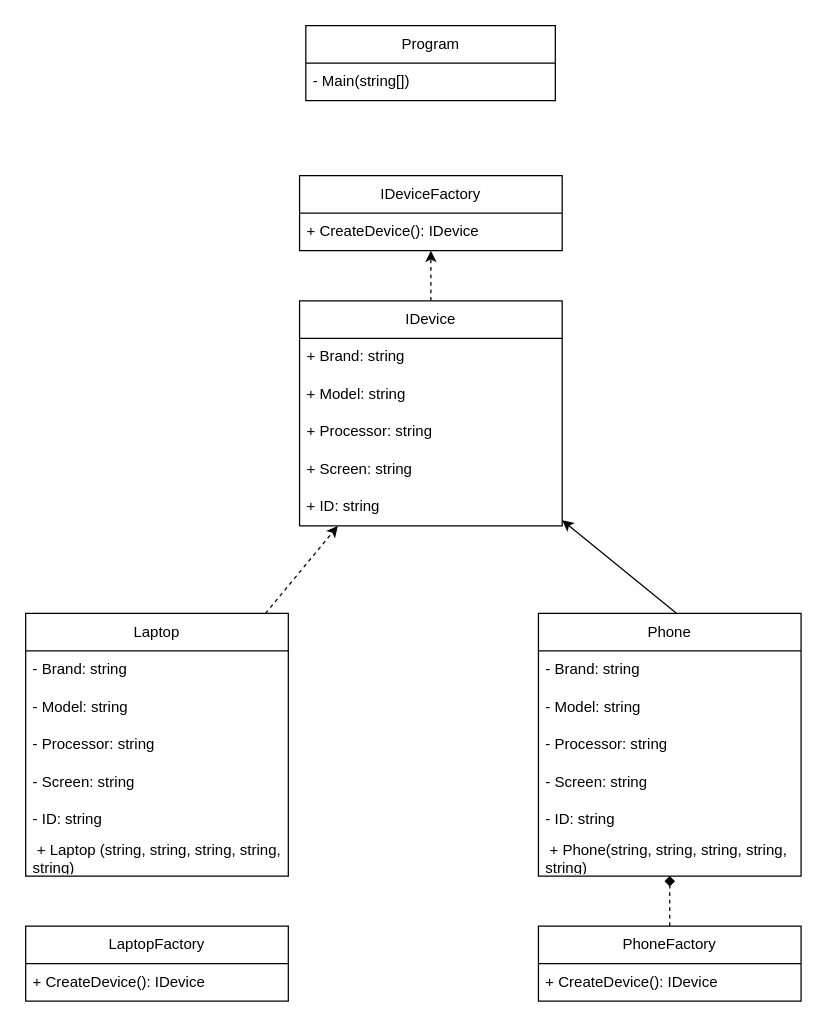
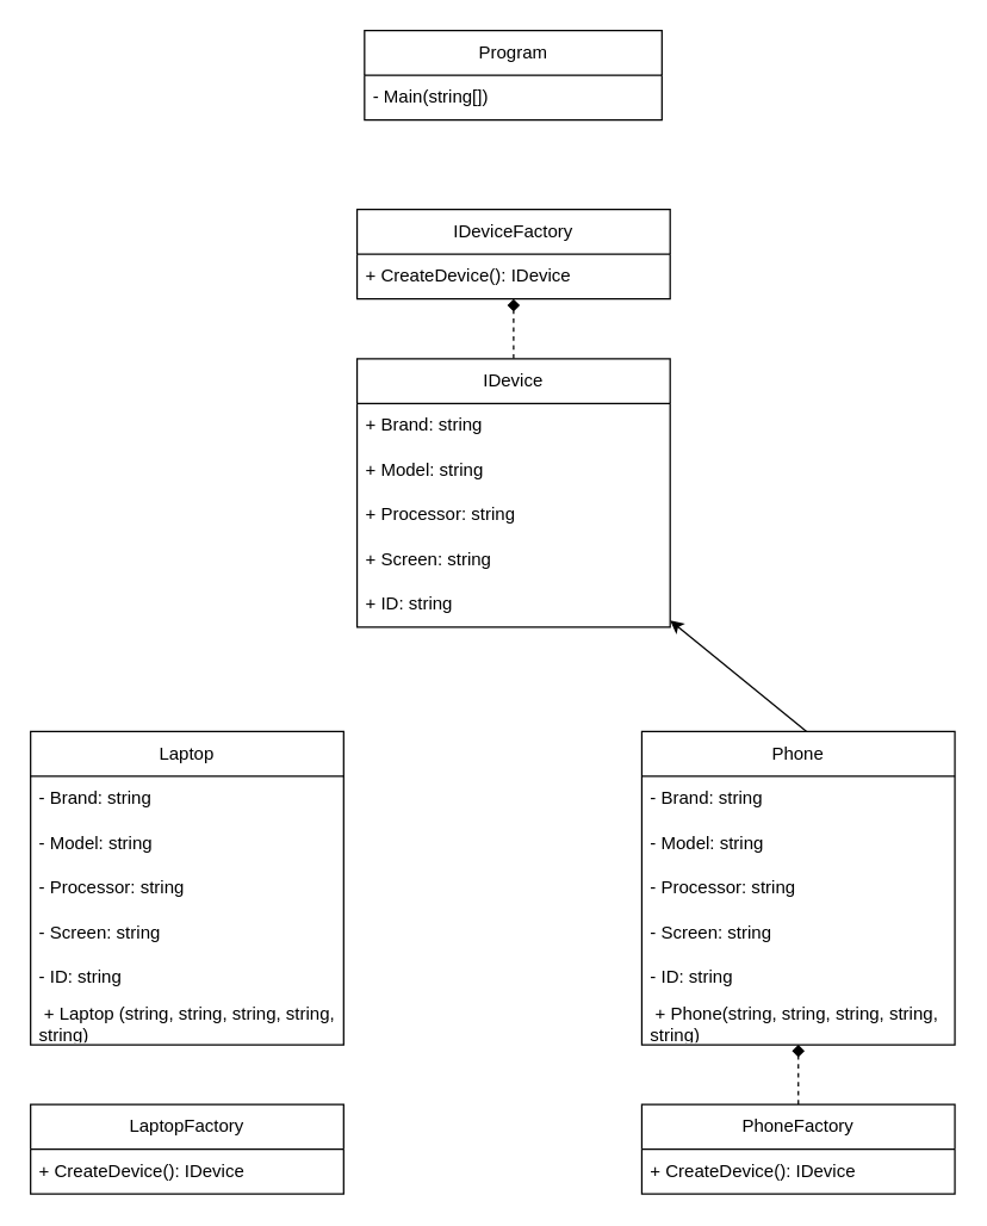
  <mxCell id="0" />
  <mxCell id="1" parent="0" />
  <mxCell id="2" value="" style="endArrow=classic;html=1;rounded=0;dashed=0;exitX=0.543;exitY=0.014;exitDx=0;exitDy=0;exitPerimeter=0;" parent="1" source="14" target="8" edge="1"><mxGeometry width="50" height="50" relative="1" as="geometry"><mxPoint x="620" y="40" as="sourcePoint" /><mxPoint x="540" y="50" as="targetPoint" /></mxGeometry></mxCell>
  <mxCell id="3" value="Program" style="swimlane;fontStyle=0;childLayout=stackLayout;horizontal=1;startSize=30;horizontalStack=0;resizeParent=1;resizeParentMax=0;resizeLast=0;collapsible=1;marginBottom=0;whiteSpace=wrap;html=1;" parent="1" vertex="1"><mxGeometry x="244" y="20" width="199.5" height="60" as="geometry" /></mxCell>
  <mxCell id="4" value="- Main(string[])&amp;nbsp;   " style="text;strokeColor=none;fillColor=none;align=left;verticalAlign=middle;spacingLeft=4;spacingRight=4;overflow=hidden;points=[[0,0.5],[1,0.5]];portConstraint=eastwest;rotatable=0;whiteSpace=wrap;html=1;" parent="3" vertex="1"><mxGeometry y="30" width="199.5" height="30" as="geometry" /></mxCell>
  <mxCell id="5" value="IDeviceFactory" style="swimlane;fontStyle=0;childLayout=stackLayout;horizontal=1;startSize=30;horizontalStack=0;resizeParent=1;resizeParentMax=0;resizeLast=0;collapsible=1;marginBottom=0;whiteSpace=wrap;html=1;" parent="1" vertex="1"><mxGeometry x="239" y="140" width="210" height="60" as="geometry" /></mxCell>
  <mxCell id="6" value="+ CreateDevice(): IDevice" style="text;strokeColor=none;fillColor=none;align=left;verticalAlign=middle;spacingLeft=4;spacingRight=4;overflow=hidden;points=[[0,0.5],[1,0.5]];portConstraint=eastwest;rotatable=0;whiteSpace=wrap;html=1;" parent="5" vertex="1"><mxGeometry y="30" width="210" height="30" as="geometry" /></mxCell>
- <mxCell id="7" value="" style="endArrow=classic;html=1;rounded=0;dashed=1;" parent="1" source="8" target="5" edge="1"><mxGeometry width="50" height="50" relative="1" as="geometry"><mxPoint x="630" y="70" as="sourcePoint" /><mxPoint x="560" y="80" as="targetPoint" /></mxGeometry></mxCell>
+ <mxCell id="7" value="" style="endArrow=diamond;html=1;rounded=0;dashed=1;" parent="1" source="8" target="5" edge="1"><mxGeometry width="50" height="50" relative="1" as="geometry"><mxPoint x="630" y="70" as="sourcePoint" /><mxPoint x="560" y="80" as="targetPoint" /></mxGeometry></mxCell>
  <mxCell id="8" value="IDevice" style="swimlane;fontStyle=0;childLayout=stackLayout;horizontal=1;startSize=30;horizontalStack=0;resizeParent=1;resizeParentMax=0;resizeLast=0;collapsible=1;marginBottom=0;whiteSpace=wrap;html=1;" vertex="1" parent="1"><mxGeometry x="239" y="240" width="210" height="180" as="geometry" /></mxCell>
  <mxCell id="9" value="+ Brand: string" style="text;strokeColor=none;fillColor=none;align=left;verticalAlign=middle;spacingLeft=4;spacingRight=4;overflow=hidden;points=[[0,0.5],[1,0.5]];portConstraint=eastwest;rotatable=0;whiteSpace=wrap;html=1;" vertex="1" parent="8"><mxGeometry y="30" width="210" height="30" as="geometry" /></mxCell>
  <mxCell id="10" value="+ Model: string" style="text;strokeColor=none;fillColor=none;align=left;verticalAlign=middle;spacingLeft=4;spacingRight=4;overflow=hidden;points=[[0,0.5],[1,0.5]];portConstraint=eastwest;rotatable=0;whiteSpace=wrap;html=1;" vertex="1" parent="8"><mxGeometry y="60" width="210" height="30" as="geometry" /></mxCell>
  <mxCell id="11" value="+ Processor: string" style="text;strokeColor=none;fillColor=none;align=left;verticalAlign=middle;spacingLeft=4;spacingRight=4;overflow=hidden;points=[[0,0.5],[1,0.5]];portConstraint=eastwest;rotatable=0;whiteSpace=wrap;html=1;" vertex="1" parent="8"><mxGeometry y="90" width="210" height="30" as="geometry" /></mxCell>
  <mxCell id="12" value="+ Screen: string" style="text;strokeColor=none;fillColor=none;align=left;verticalAlign=middle;spacingLeft=4;spacingRight=4;overflow=hidden;points=[[0,0.5],[1,0.5]];portConstraint=eastwest;rotatable=0;whiteSpace=wrap;html=1;" vertex="1" parent="8"><mxGeometry y="120" width="210" height="30" as="geometry" /></mxCell>
  <mxCell id="13" value="+ ID: string" style="text;strokeColor=none;fillColor=none;align=left;verticalAlign=middle;spacingLeft=4;spacingRight=4;overflow=hidden;points=[[0,0.5],[1,0.5]];portConstraint=eastwest;rotatable=0;whiteSpace=wrap;html=1;" vertex="1" parent="8"><mxGeometry y="150" width="210" height="30" as="geometry" /></mxCell>
  <mxCell id="14" value="Phone" style="swimlane;fontStyle=0;childLayout=stackLayout;horizontal=1;startSize=30;horizontalStack=0;resizeParent=1;resizeParentMax=0;resizeLast=0;collapsible=1;marginBottom=0;whiteSpace=wrap;html=1;" vertex="1" parent="1"><mxGeometry x="430" y="490" width="210" height="210" as="geometry" /></mxCell>
  <mxCell id="15" value="- Brand: string" style="text;strokeColor=none;fillColor=none;align=left;verticalAlign=middle;spacingLeft=4;spacingRight=4;overflow=hidden;points=[[0,0.5],[1,0.5]];portConstraint=eastwest;rotatable=0;whiteSpace=wrap;html=1;" vertex="1" parent="14"><mxGeometry y="30" width="210" height="30" as="geometry" /></mxCell>
  <mxCell id="16" value="- Model: string" style="text;strokeColor=none;fillColor=none;align=left;verticalAlign=middle;spacingLeft=4;spacingRight=4;overflow=hidden;points=[[0,0.5],[1,0.5]];portConstraint=eastwest;rotatable=0;whiteSpace=wrap;html=1;" vertex="1" parent="14"><mxGeometry y="60" width="210" height="30" as="geometry" /></mxCell>
  <mxCell id="17" value="- Processor: string" style="text;strokeColor=none;fillColor=none;align=left;verticalAlign=middle;spacingLeft=4;spacingRight=4;overflow=hidden;points=[[0,0.5],[1,0.5]];portConstraint=eastwest;rotatable=0;whiteSpace=wrap;html=1;" vertex="1" parent="14"><mxGeometry y="90" width="210" height="30" as="geometry" /></mxCell>
  <mxCell id="18" value="- Screen: string" style="text;strokeColor=none;fillColor=none;align=left;verticalAlign=middle;spacingLeft=4;spacingRight=4;overflow=hidden;points=[[0,0.5],[1,0.5]];portConstraint=eastwest;rotatable=0;whiteSpace=wrap;html=1;" vertex="1" parent="14"><mxGeometry y="120" width="210" height="30" as="geometry" /></mxCell>
  <mxCell id="19" value="- ID: string" style="text;strokeColor=none;fillColor=none;align=left;verticalAlign=middle;spacingLeft=4;spacingRight=4;overflow=hidden;points=[[0,0.5],[1,0.5]];portConstraint=eastwest;rotatable=0;whiteSpace=wrap;html=1;" vertex="1" parent="14"><mxGeometry y="150" width="210" height="30" as="geometry" /></mxCell>
  <mxCell id="20" value="&lt;div&gt;&amp;nbsp;+ Phone(string, string,&amp;nbsp;&lt;span style=&quot;background-color: initial;&quot;&gt;string, string, string)&lt;/span&gt;&lt;/div&gt;" style="text;strokeColor=none;fillColor=none;align=left;verticalAlign=middle;spacingLeft=4;spacingRight=4;overflow=hidden;points=[[0,0.5],[1,0.5]];portConstraint=eastwest;rotatable=0;whiteSpace=wrap;html=1;" vertex="1" parent="14"><mxGeometry y="180" width="210" height="30" as="geometry" /></mxCell>
  <mxCell id="21" value="LaptopFactory" style="swimlane;fontStyle=0;childLayout=stackLayout;horizontal=1;startSize=30;horizontalStack=0;resizeParent=1;resizeParentMax=0;resizeLast=0;collapsible=1;marginBottom=0;whiteSpace=wrap;html=1;" vertex="1" parent="1"><mxGeometry x="20" y="740" width="210" height="60" as="geometry" /></mxCell>
  <mxCell id="22" value="+ CreateDevice(): IDevice" style="text;strokeColor=none;fillColor=none;align=left;verticalAlign=middle;spacingLeft=4;spacingRight=4;overflow=hidden;points=[[0,0.5],[1,0.5]];portConstraint=eastwest;rotatable=0;whiteSpace=wrap;html=1;" vertex="1" parent="21"><mxGeometry y="30" width="210" height="30" as="geometry" /></mxCell>
  <mxCell id="23" value="Laptop" style="swimlane;fontStyle=0;childLayout=stackLayout;horizontal=1;startSize=30;horizontalStack=0;resizeParent=1;resizeParentMax=0;resizeLast=0;collapsible=1;marginBottom=0;whiteSpace=wrap;html=1;" vertex="1" parent="1"><mxGeometry x="20" y="490" width="210" height="210" as="geometry" /></mxCell>
  <mxCell id="24" value="- Brand: string" style="text;strokeColor=none;fillColor=none;align=left;verticalAlign=middle;spacingLeft=4;spacingRight=4;overflow=hidden;points=[[0,0.5],[1,0.5]];portConstraint=eastwest;rotatable=0;whiteSpace=wrap;html=1;" vertex="1" parent="23"><mxGeometry y="30" width="210" height="30" as="geometry" /></mxCell>
  <mxCell id="25" value="- Model: string" style="text;strokeColor=none;fillColor=none;align=left;verticalAlign=middle;spacingLeft=4;spacingRight=4;overflow=hidden;points=[[0,0.5],[1,0.5]];portConstraint=eastwest;rotatable=0;whiteSpace=wrap;html=1;" vertex="1" parent="23"><mxGeometry y="60" width="210" height="30" as="geometry" /></mxCell>
  <mxCell id="26" value="- Processor: string" style="text;strokeColor=none;fillColor=none;align=left;verticalAlign=middle;spacingLeft=4;spacingRight=4;overflow=hidden;points=[[0,0.5],[1,0.5]];portConstraint=eastwest;rotatable=0;whiteSpace=wrap;html=1;" vertex="1" parent="23"><mxGeometry y="90" width="210" height="30" as="geometry" /></mxCell>
  <mxCell id="27" value="- Screen: string" style="text;strokeColor=none;fillColor=none;align=left;verticalAlign=middle;spacingLeft=4;spacingRight=4;overflow=hidden;points=[[0,0.5],[1,0.5]];portConstraint=eastwest;rotatable=0;whiteSpace=wrap;html=1;" vertex="1" parent="23"><mxGeometry y="120" width="210" height="30" as="geometry" /></mxCell>
  <mxCell id="28" value="- ID: string" style="text;strokeColor=none;fillColor=none;align=left;verticalAlign=middle;spacingLeft=4;spacingRight=4;overflow=hidden;points=[[0,0.5],[1,0.5]];portConstraint=eastwest;rotatable=0;whiteSpace=wrap;html=1;" vertex="1" parent="23"><mxGeometry y="150" width="210" height="30" as="geometry" /></mxCell>
  <mxCell id="29" value="&lt;div&gt;&amp;nbsp;+ Laptop (string, string,&amp;nbsp;&lt;span style=&quot;background-color: initial;&quot;&gt;string, string, string)&lt;/span&gt;&lt;/div&gt;" style="text;strokeColor=none;fillColor=none;align=left;verticalAlign=middle;spacingLeft=4;spacingRight=4;overflow=hidden;points=[[0,0.5],[1,0.5]];portConstraint=eastwest;rotatable=0;whiteSpace=wrap;html=1;" vertex="1" parent="23"><mxGeometry y="180" width="210" height="30" as="geometry" /></mxCell>
  <mxCell id="30" value="PhoneFactory" style="swimlane;fontStyle=0;childLayout=stackLayout;horizontal=1;startSize=30;horizontalStack=0;resizeParent=1;resizeParentMax=0;resizeLast=0;collapsible=1;marginBottom=0;whiteSpace=wrap;html=1;" vertex="1" parent="1"><mxGeometry x="430" y="740" width="210" height="60" as="geometry" /></mxCell>
  <mxCell id="31" value="+ CreateDevice(): IDevice" style="text;strokeColor=none;fillColor=none;align=left;verticalAlign=middle;spacingLeft=4;spacingRight=4;overflow=hidden;points=[[0,0.5],[1,0.5]];portConstraint=eastwest;rotatable=0;whiteSpace=wrap;html=1;" vertex="1" parent="30"><mxGeometry y="30" width="210" height="30" as="geometry" /></mxCell>
  <mxCell id="32" value="" style="endArrow=diamond;html=1;rounded=0;dashed=1;" edge="1" parent="1" source="30" target="14"><mxGeometry width="50" height="50" relative="1" as="geometry"><mxPoint x="710" y="510" as="sourcePoint" /><mxPoint x="344" y="500" as="targetPoint" /></mxGeometry></mxCell>
- <mxCell id="33" value="" style="endArrow=classic;html=1;rounded=0;dashed=1;" edge="1" parent="1" source="23" target="8"><mxGeometry width="50" height="50" relative="1" as="geometry"><mxPoint x="391" y="595" as="sourcePoint" /><mxPoint x="296" y="518" as="targetPoint" /></mxGeometry></mxCell>
